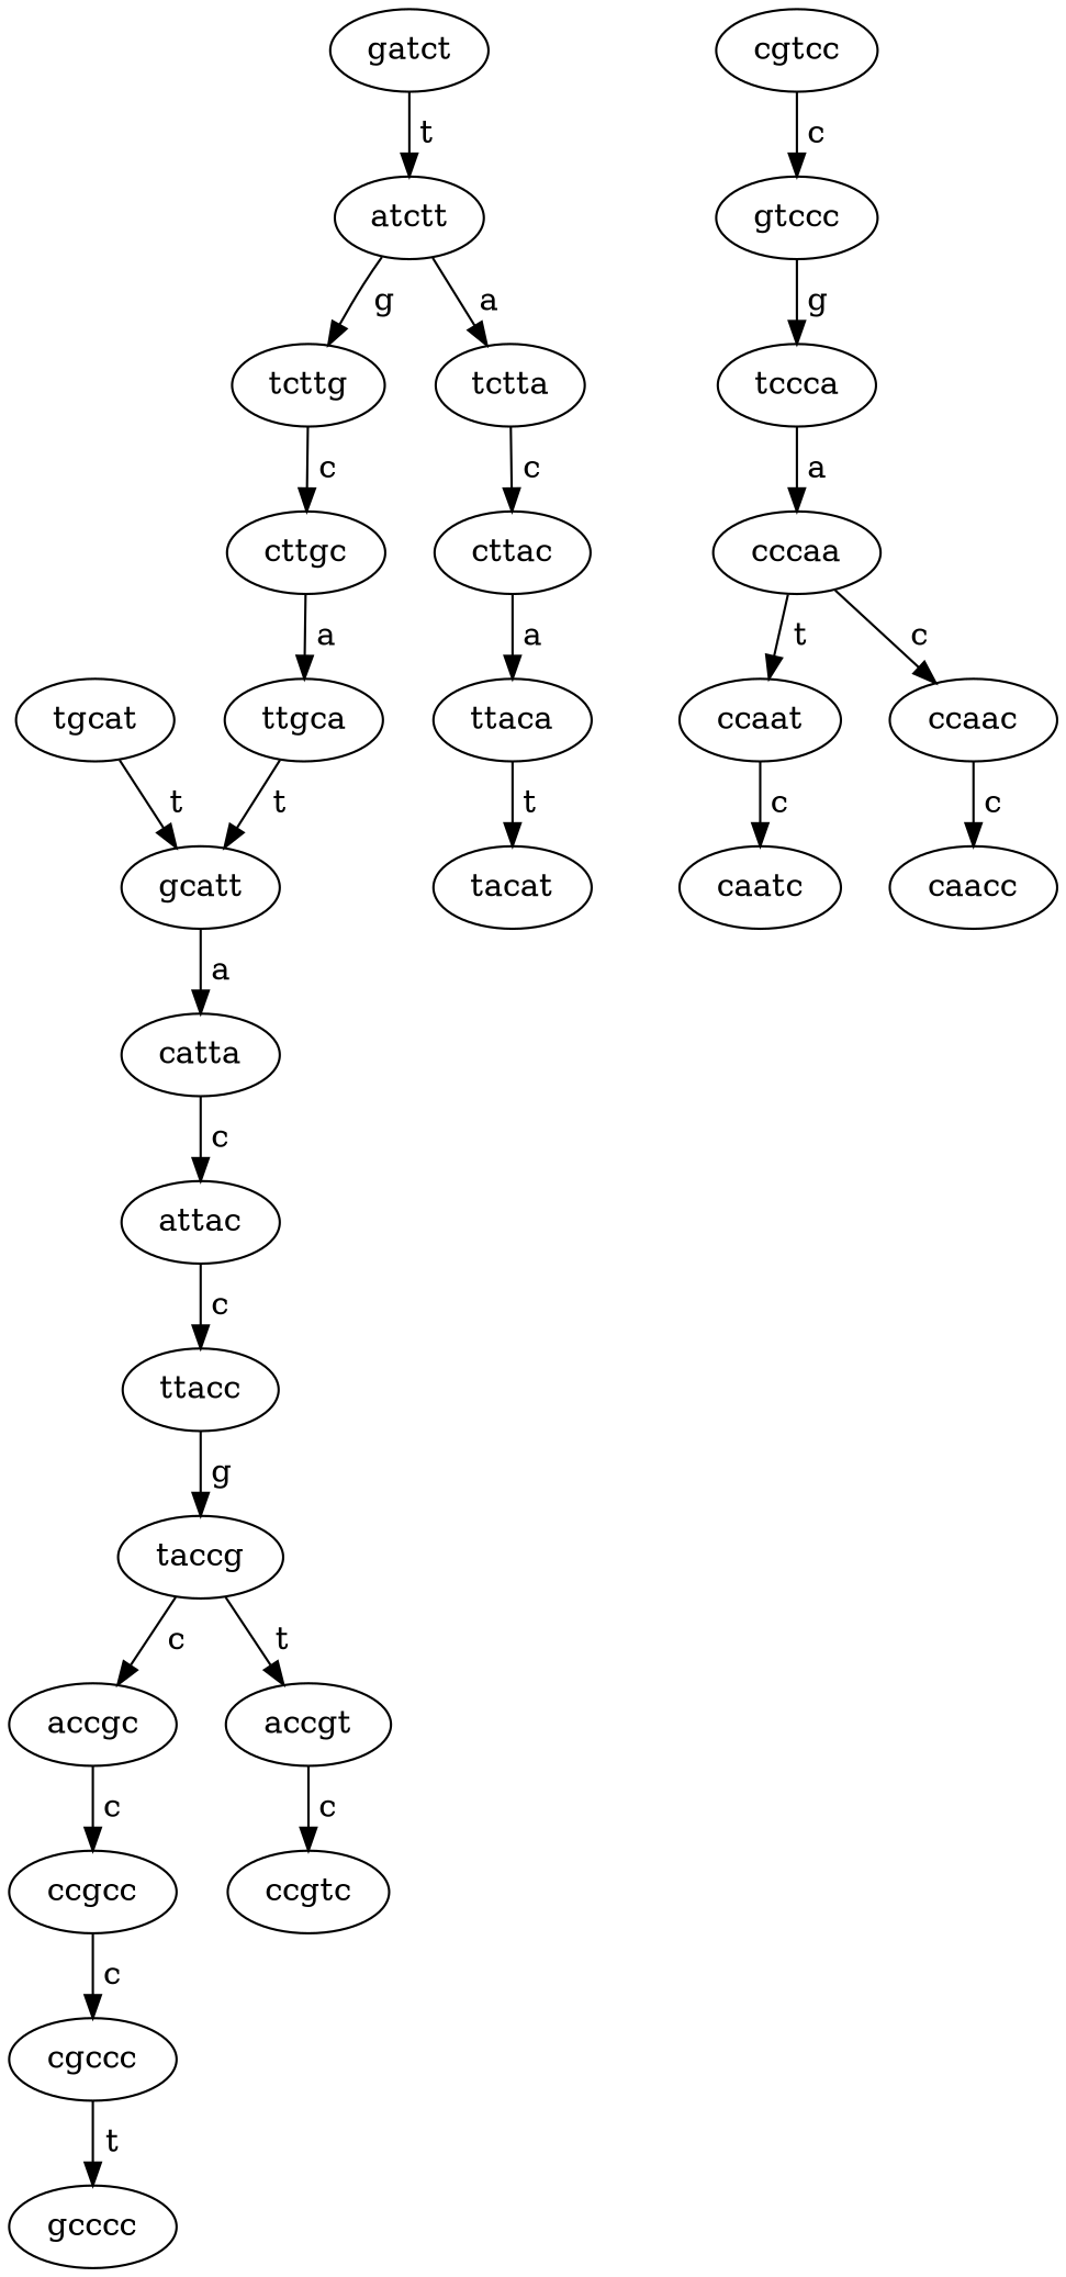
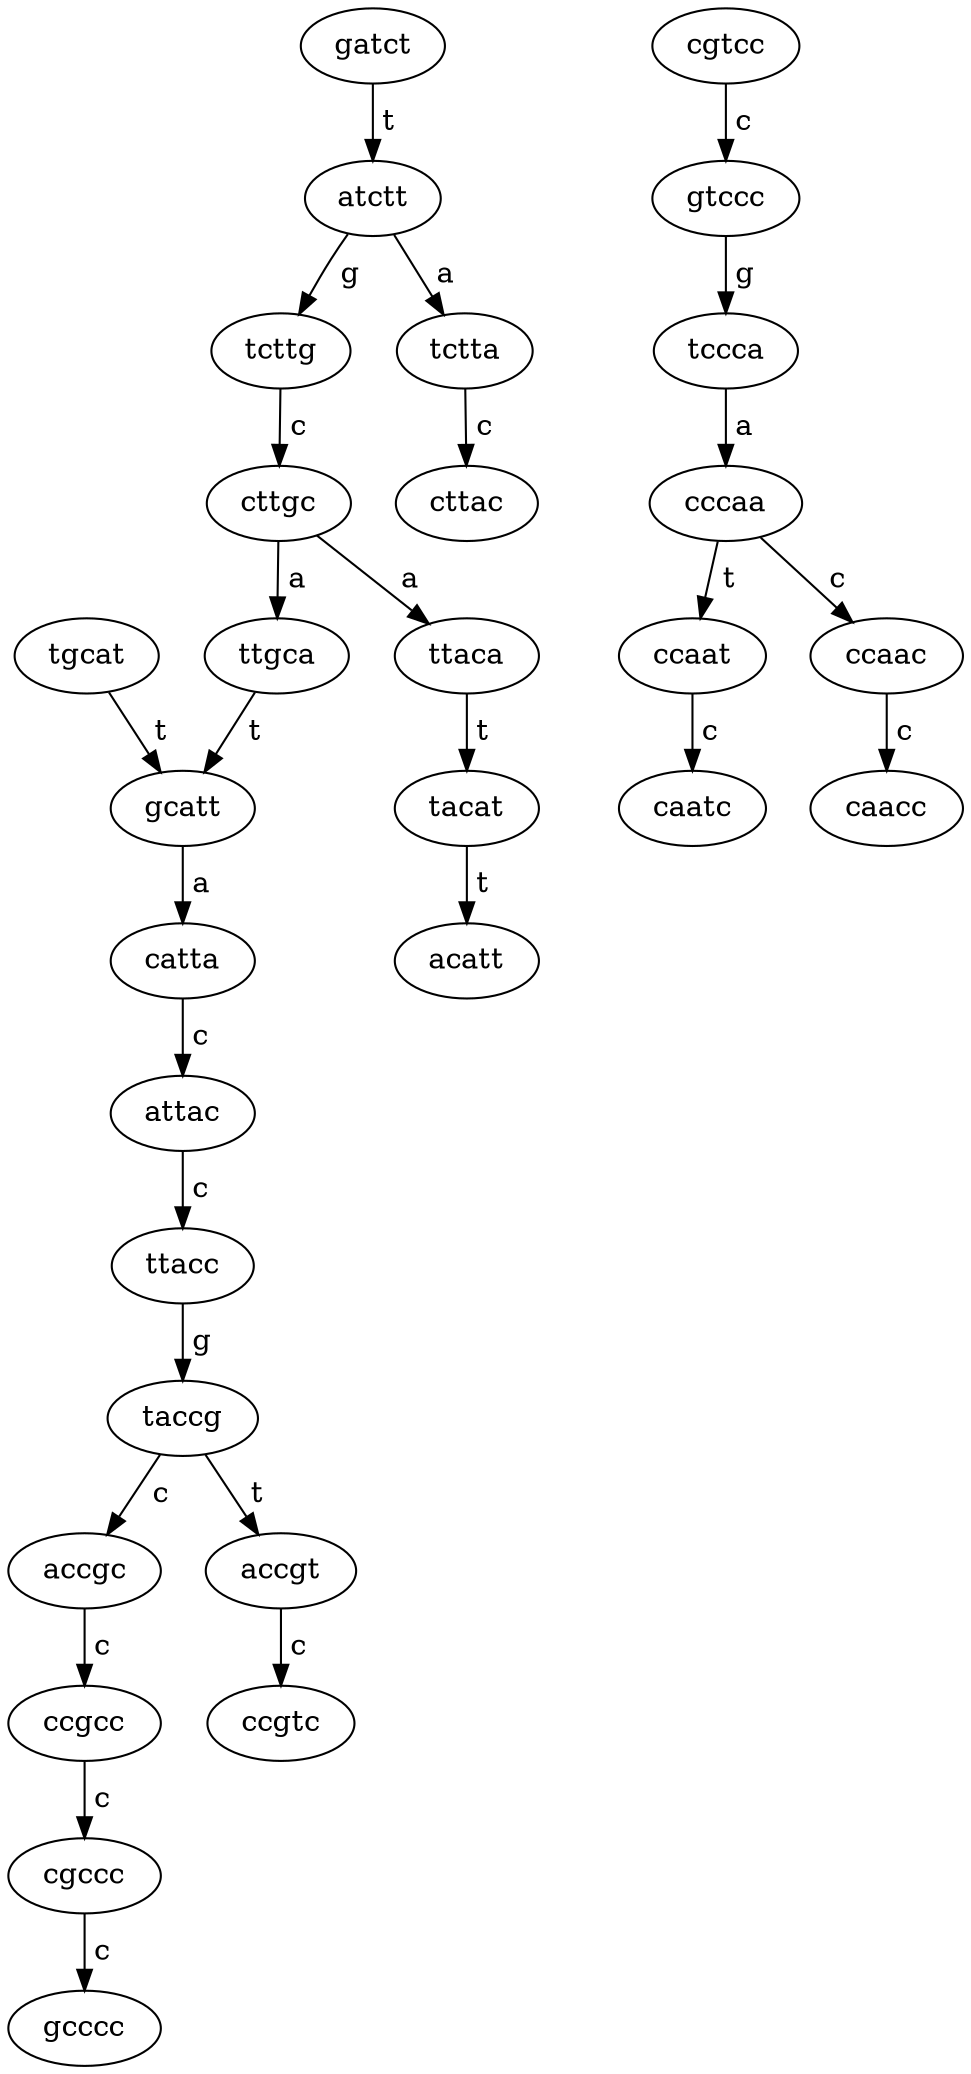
  digraph {
    nodesep=0.3
    ranksep=0.3
    atctt
    tcttg
    tctta
    cttgc
    cttac
    ttgca
    gcatt
    tgcat
    catta
    attac
    ttacc
    taccg
    accgc
    accgt
    ccgcc
    ccgtc
    cgccc
    gcccc
    cccaa
    ccaat
    ccaac
    caatc
    caacc
    gatct
    ttaca
    tacat
+   acatt
    cgtcc
    gtccc
    tccca
    atctt -> tcttg [label=" g"]
    atctt -> tctta [label=" a"]
    tcttg -> cttgc [label=" c"]
    tctta -> cttac [label=" c"]
    cttgc -> ttgca [label=" a"]
-   cttac -> ttaca [label=" a"]
+   cttgc -> ttaca [label=" a"]
    ttgca -> gcatt [label=" t"]
    gcatt -> catta [label=" a"]
    tgcat -> gcatt [label=" t"]
    catta -> attac [label=" c"]
    attac -> ttacc [label=" c"]
    ttacc -> taccg [label=" g"]
    taccg -> accgc [label=" c"]
    taccg -> accgt [label=" t"]
    accgc -> ccgcc [label=" c"]
    accgt -> ccgtc [label=" c"]
    ccgcc -> cgccc [label=" c"]
-   cgccc -> gcccc [label=" t"]
+   cgccc -> gcccc [label=" c"]
    cccaa -> ccaat [label=" t"]
    cccaa -> ccaac [label=" c"]
    ccaat -> caatc [label=" c"]
    ccaac -> caacc [label=" c"]
    gatct -> atctt [label=" t"]
    ttaca -> tacat [label=" t"]
+   tacat -> acatt [label=" t"]
    cgtcc -> gtccc [label=" c"]
    gtccc -> tccca [label=" g"]
    tccca -> cccaa [label=" a"]
  }
